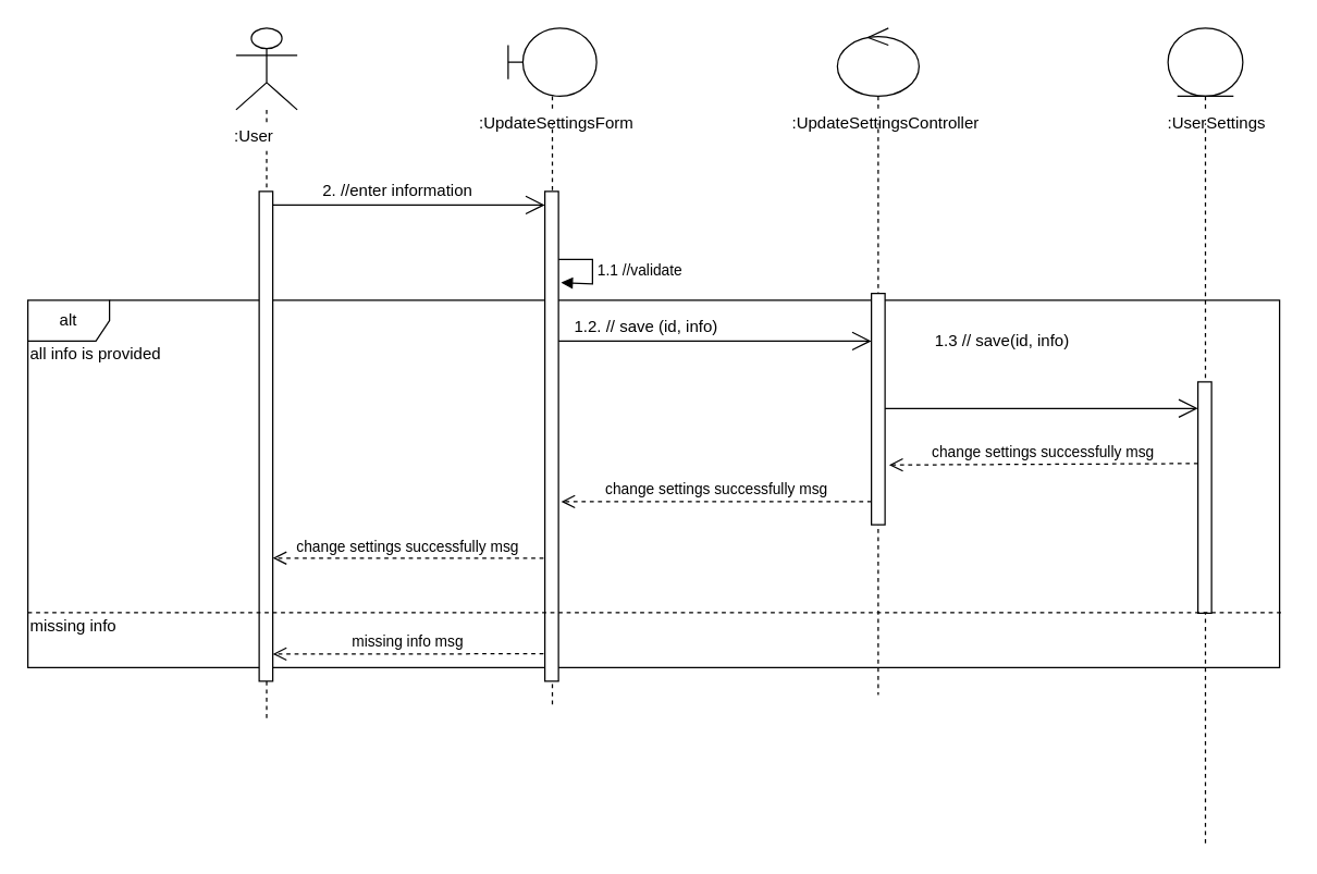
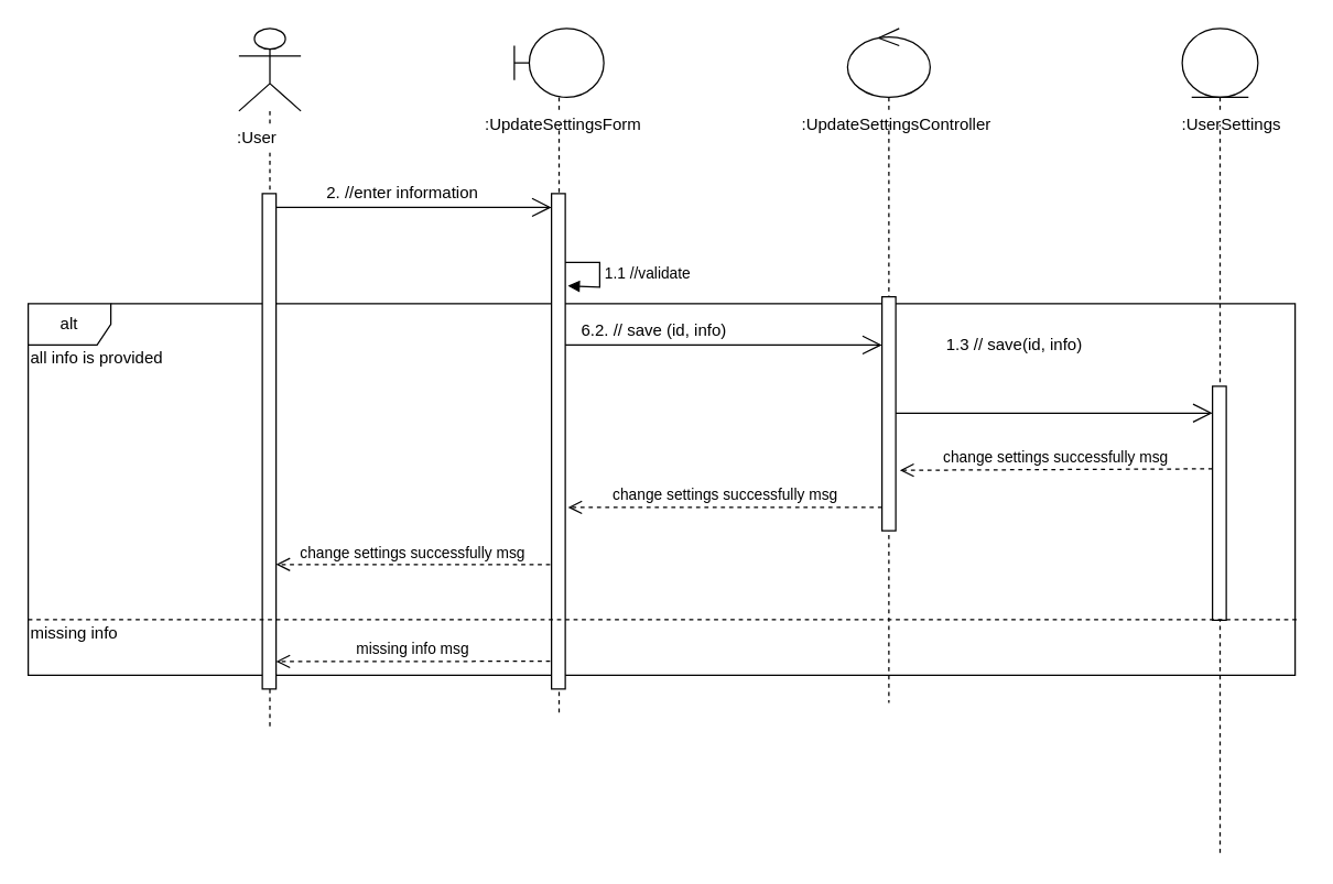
  <mxCell id="0" />
  <mxCell id="1" parent="0" />
  <mxCell id="2" value="alt" style="shape=umlFrame;whiteSpace=wrap;html=1;" parent="1" vertex="1"><mxGeometry x="20" y="220" width="920" height="270" as="geometry" /></mxCell>
  <mxCell id="3" value="" style="shape=umlLifeline;participant=umlEntity;perimeter=lifelinePerimeter;whiteSpace=wrap;html=1;container=1;collapsible=0;recursiveResize=0;verticalAlign=top;spacingTop=36;labelBackgroundColor=#ffffff;outlineConnect=0;size=50;" parent="1" vertex="1"><mxGeometry x="858" y="20" width="55" height="600" as="geometry" /></mxCell>
  <mxCell id="4" value="" style="shape=umlLifeline;participant=umlActor;perimeter=lifelinePerimeter;whiteSpace=wrap;html=1;container=1;collapsible=0;recursiveResize=0;verticalAlign=top;spacingTop=36;labelBackgroundColor=#ffffff;outlineConnect=0;size=60;" parent="1" vertex="1"><mxGeometry x="173" y="20" width="45" height="510" as="geometry" /></mxCell>
  <mxCell id="5" value="" style="shape=umlLifeline;participant=umlBoundary;perimeter=lifelinePerimeter;whiteSpace=wrap;html=1;container=1;collapsible=0;recursiveResize=0;verticalAlign=top;spacingTop=36;labelBackgroundColor=#ffffff;outlineConnect=0;size=50;" parent="1" vertex="1"><mxGeometry x="373" y="20" width="65" height="500" as="geometry" /></mxCell>
  <mxCell id="6" value="" style="html=1;points=[];perimeter=orthogonalPerimeter;" parent="5" vertex="1"><mxGeometry x="27" y="120" width="10" height="360" as="geometry" /></mxCell>
  <mxCell id="7" value="" style="shape=umlLifeline;participant=umlControl;perimeter=lifelinePerimeter;whiteSpace=wrap;html=1;container=1;collapsible=0;recursiveResize=0;verticalAlign=top;spacingTop=36;labelBackgroundColor=#ffffff;outlineConnect=0;size=50;" parent="1" vertex="1"><mxGeometry x="615" y="20" width="60" height="490" as="geometry" /></mxCell>
  <mxCell id="8" value="" style="html=1;points=[];perimeter=orthogonalPerimeter;" parent="7" vertex="1"><mxGeometry x="25" y="195" width="10" height="170" as="geometry" /></mxCell>
  <mxCell id="9" value="" style="html=1;points=[];perimeter=orthogonalPerimeter;" parent="1" vertex="1"><mxGeometry x="190" y="140" width="10" height="360" as="geometry" /></mxCell>
  <mxCell id="10" value="" style="endArrow=open;endFill=1;endSize=12;html=1;" parent="1" target="6" edge="1"><mxGeometry width="160" relative="1" as="geometry"><mxPoint x="200" y="150" as="sourcePoint" /><mxPoint x="400" y="150" as="targetPoint" /></mxGeometry></mxCell>
  <mxCell id="11" value="1.1 //validate" style="edgeStyle=orthogonalEdgeStyle;html=1;align=left;spacingLeft=2;endArrow=block;rounded=0;" parent="1" edge="1"><mxGeometry relative="1" as="geometry"><mxPoint x="410" y="190" as="sourcePoint" /><Array as="points"><mxPoint x="435" y="190" /><mxPoint x="435" y="208" /></Array><mxPoint x="412" y="207" as="targetPoint" /></mxGeometry></mxCell>
  <mxCell id="12" value="" style="endArrow=open;endFill=1;endSize=12;html=1;" parent="1" target="8" edge="1"><mxGeometry width="160" relative="1" as="geometry"><mxPoint x="410" y="250" as="sourcePoint" /><mxPoint x="640" y="250" as="targetPoint" /></mxGeometry></mxCell>
  <mxCell id="13" value="" style="html=1;points=[];perimeter=orthogonalPerimeter;" parent="1" vertex="1"><mxGeometry x="880" y="280" width="10" height="170" as="geometry" /></mxCell>
  <mxCell id="14" value="" style="endArrow=open;endFill=1;endSize=12;html=1;" parent="1" edge="1"><mxGeometry width="160" relative="1" as="geometry"><mxPoint x="650" y="299.5" as="sourcePoint" /><mxPoint x="880" y="299.5" as="targetPoint" /></mxGeometry></mxCell>
  <mxCell id="15" value="change settings successfully msg" style="html=1;verticalAlign=bottom;endArrow=open;dashed=1;endSize=8;entryX=1.3;entryY=0.276;entryDx=0;entryDy=0;entryPerimeter=0;" parent="1" edge="1"><mxGeometry relative="1" as="geometry"><mxPoint x="880" y="340" as="sourcePoint" /><mxPoint x="653" y="341.08" as="targetPoint" /></mxGeometry></mxCell>
  <mxCell id="16" value="change settings successfully msg" style="html=1;verticalAlign=bottom;endArrow=open;dashed=1;endSize=8;exitX=0;exitY=0.9;exitDx=0;exitDy=0;exitPerimeter=0;" parent="1" source="8" edge="1"><mxGeometry relative="1" as="geometry"><mxPoint x="635" y="460" as="sourcePoint" /><mxPoint x="412" y="368" as="targetPoint" /></mxGeometry></mxCell>
  <mxCell id="17" value="change settings successfully msg" style="html=1;verticalAlign=bottom;endArrow=open;dashed=1;endSize=8;" parent="1" edge="1"><mxGeometry relative="1" as="geometry"><mxPoint x="399" y="409.5" as="sourcePoint" /><mxPoint x="200" y="409.5" as="targetPoint" /></mxGeometry></mxCell>
  <mxCell id="18" value="missing info msg" style="html=1;verticalAlign=bottom;endArrow=open;dashed=1;endSize=8;exitX=-0.1;exitY=0.833;exitDx=0;exitDy=0;exitPerimeter=0;" parent="1" edge="1"><mxGeometry relative="1" as="geometry"><mxPoint x="399" y="479.86" as="sourcePoint" /><mxPoint x="200" y="480" as="targetPoint" /></mxGeometry></mxCell>
  <mxCell id="19" value="2. //enter information" style="text;html=1;resizable=0;points=[];autosize=1;align=left;verticalAlign=top;spacingTop=-4;" parent="1" vertex="1"><mxGeometry x="235" y="130" width="130" height="20" as="geometry" /></mxCell>
- <mxCell id="20" value="1.2. // save (id, info)" style="text;html=1;resizable=0;points=[];autosize=1;align=left;verticalAlign=top;spacingTop=-4;" parent="1" vertex="1"><mxGeometry y="230" width="120" height="20" as="geometry" x="420" /></mxCell>
+ <mxCell id="20" value="6.2. // save (id, info)" style="text;html=1;resizable=0;points=[];autosize=1;align=left;verticalAlign=top;spacingTop=-4;" parent="1" vertex="1"><mxGeometry y="230" width="120" height="20" as="geometry" x="420" /></mxCell>
  <mxCell id="21" value="1.3 // save(id, info)&amp;nbsp;" style="text;html=1;resizable=0;points=[];autosize=1;align=left;verticalAlign=top;spacingTop=-4;" parent="1" vertex="1"><mxGeometry x="685" y="240" width="120" height="20" as="geometry" /></mxCell>
  <mxCell id="22" value="all info is provided" style="text;html=1;resizable=0;points=[];autosize=1;align=left;verticalAlign=top;spacingTop=-4;" parent="1" vertex="1"><mxGeometry x="20" y="250" width="110" height="20" as="geometry" /></mxCell>
  <mxCell id="23" value="missing info" style="text;html=1;resizable=0;points=[];autosize=1;align=left;verticalAlign=top;spacingTop=-4;" parent="1" vertex="1"><mxGeometry x="20" y="450" width="80" height="20" as="geometry" /></mxCell>
  <mxCell id="24" value="" style="endArrow=none;dashed=1;endFill=0;endSize=12;html=1;" parent="1" edge="1"><mxGeometry width="160" relative="1" as="geometry"><mxPoint x="20" y="449.5" as="sourcePoint" /><mxPoint x="944" y="449.5" as="targetPoint" /></mxGeometry></mxCell>
  <mxCell id="25" value=":User" style="text;html=1;resizable=0;points=[];autosize=1;align=left;verticalAlign=top;spacingTop=-4;fillColor=#ffffff;" parent="1" vertex="1"><mxGeometry x="170" y="90" width="40" height="20" as="geometry" /></mxCell>
  <mxCell id="26" value=":UpdateSettingsForm" style="text;html=1;resizable=0;points=[];autosize=1;align=left;verticalAlign=top;spacingTop=-4;fillColor=#ffffff;" parent="1" vertex="1"><mxGeometry x="350" y="80" width="130" height="10" as="geometry" /></mxCell>
  <mxCell id="27" value=":UpdateSettingsController" style="text;html=1;resizable=0;points=[];autosize=1;align=left;verticalAlign=top;spacingTop=-4;fillColor=#ffffff;" parent="1" vertex="1"><mxGeometry x="580" y="80" width="150" height="10" as="geometry" /></mxCell>
  <mxCell id="28" value=":UserSettings" style="text;html=1;resizable=0;points=[];autosize=1;align=left;verticalAlign=top;spacingTop=-4;fillColor=#ffffff;" parent="1" vertex="1"><mxGeometry x="855.5" y="80" width="90" height="10" as="geometry" /></mxCell>
